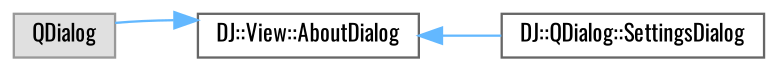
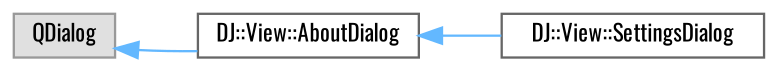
  digraph {
    fontname=Oswald
    rankdir=LR
    node [color=grey40 fillcolor=white fontname=Oswald fontsize=10 shape=box style=filled]
    edge [color=steelblue1 dir=back fontname=Oswald fontsize=10 labelfontname=Helvetica labelfontsize=10 style=solid]
    n1 [color=grey60 fillcolor="#E0E0E0" height=0.2 label=QDialog width=0.4]
    n2 [height=0.2 label="DJ::View::AboutDialog" width=0.4]
-   n3 [height=0.2 label="DJ::QDialog::SettingsDialog" width=0.4]
-   n2 -> n1
+   n3 [height=0.2 label="DJ::View::SettingsDialog" width=0.4]
+   n1 -> n2
    n2 -> n3
  }
